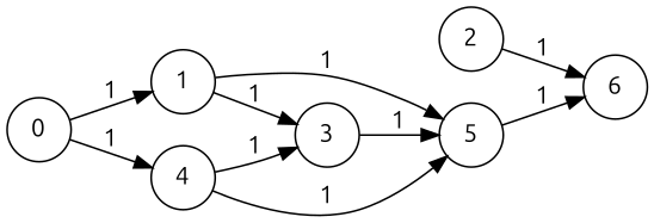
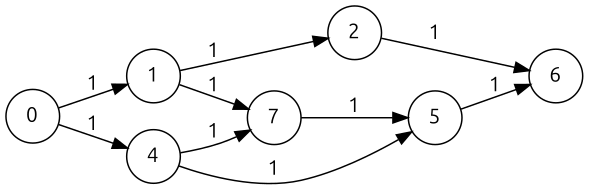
  digraph {
    fontname=Ubuntu
    rankdir=LR
    node [fontname=Ubuntu shape=circle]
    edge [fontname=Ubuntu]
    1
    2
-   3
+   3 [label=7]
    6
    5
    0
    4
-   1 -> 5 [label=1]
+   1 -> 2 [label=1]
    1 -> 3 [label=1]
    2 -> 6 [label=1]
    3 -> 5 [label=1]
    5 -> 6 [label=1]
    0 -> 1 [label=1]
    0 -> 4 [label=1]
    4 -> 3 [label=1]
    4 -> 5 [label=1]
  }
